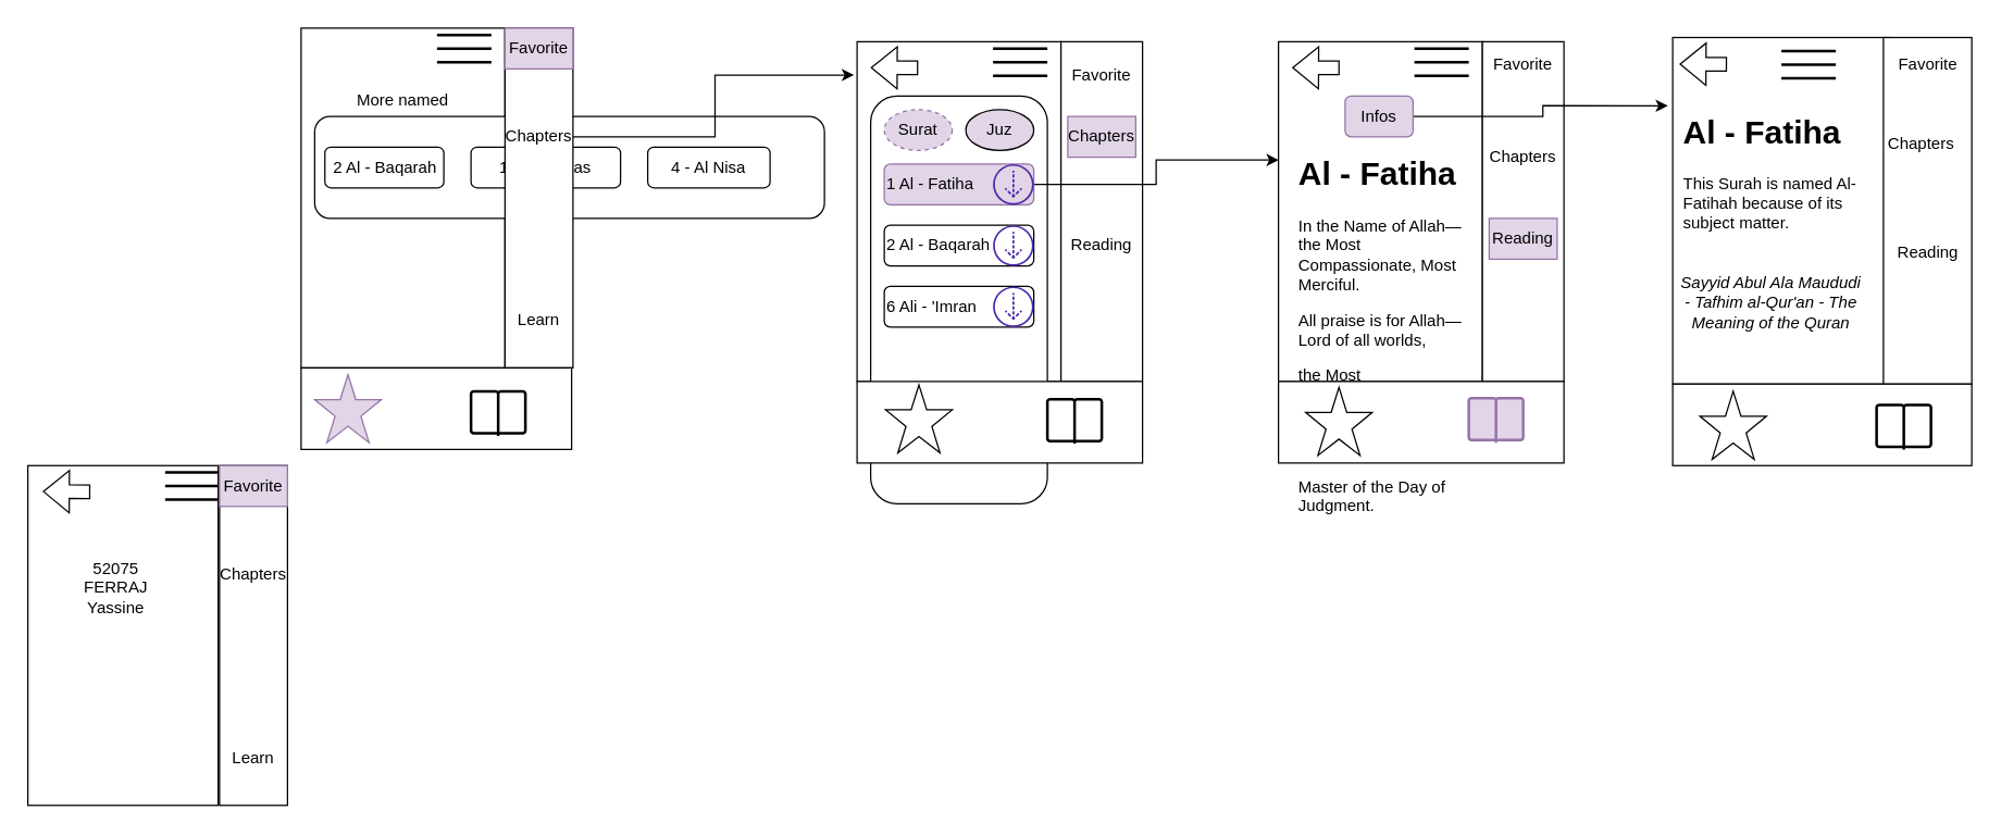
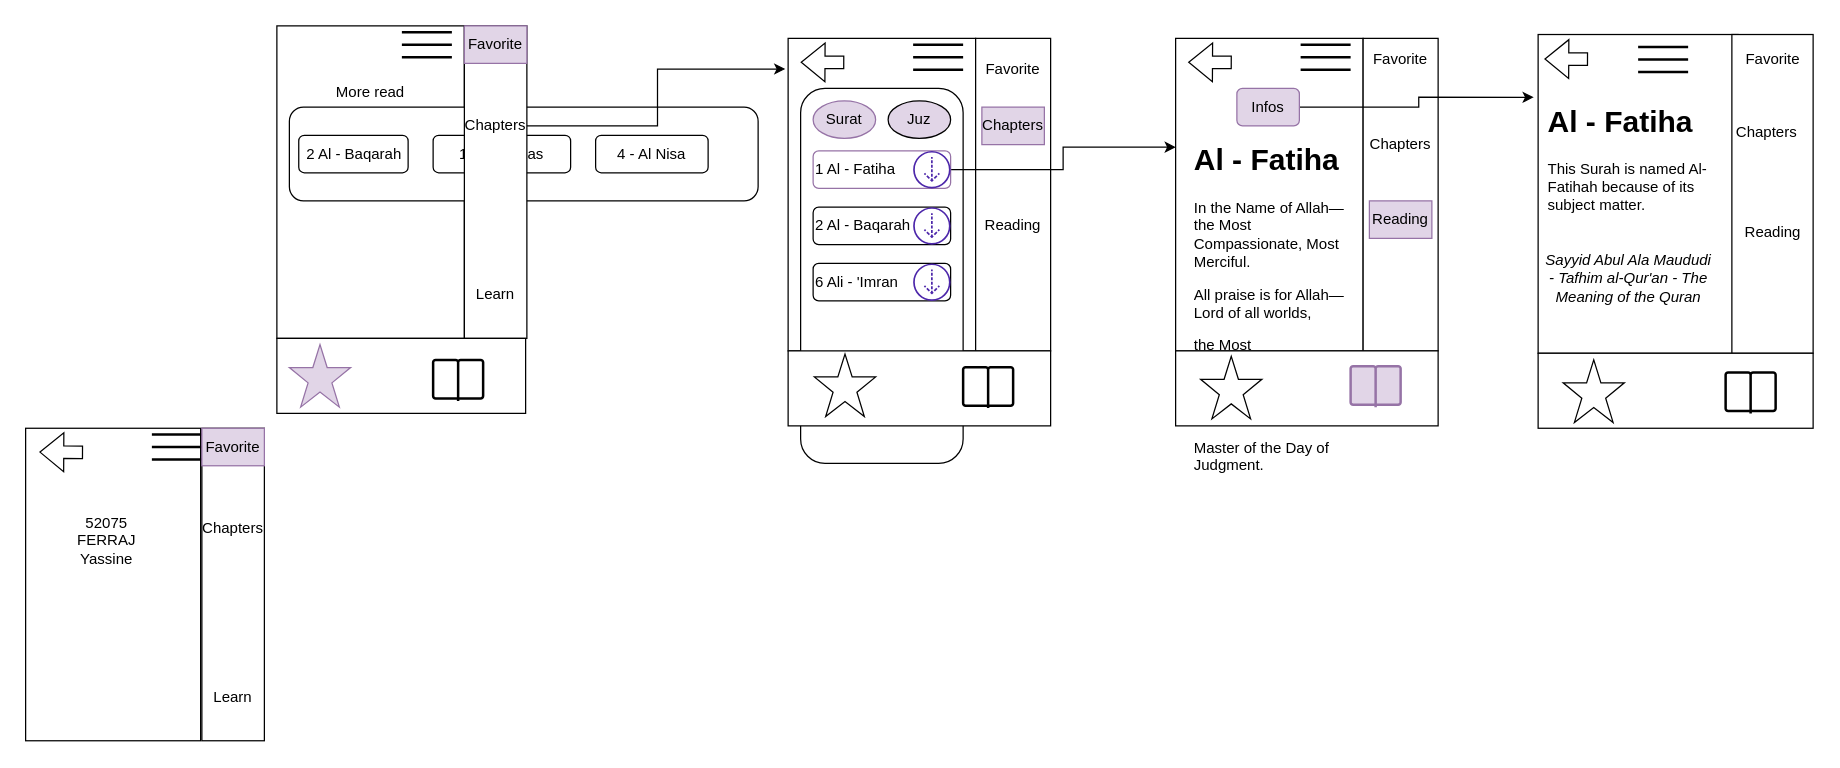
  <mxCell id="0" />
  <mxCell id="1" parent="0" />
  <mxCell id="2" value="" style="rounded=0;whiteSpace=wrap;html=1;" vertex="1" parent="1"><mxGeometry x="20" y="341.91" width="140" height="250" as="geometry" /></mxCell>
  <mxCell id="3" value="52075&lt;br&gt;FERRAJ&lt;br&gt;Yassine" style="text;html=1;strokeColor=none;fillColor=none;align=center;verticalAlign=middle;whiteSpace=wrap;rounded=0;" vertex="1" parent="1"><mxGeometry x="35" y="416.91" width="100" height="30" as="geometry" /></mxCell>
  <mxCell id="4" value="" style="rounded=0;whiteSpace=wrap;html=1;" vertex="1" parent="1"><mxGeometry x="630" y="30" width="150" height="250" as="geometry" /></mxCell>
  <mxCell id="5" value="" style="rounded=0;whiteSpace=wrap;html=1;" vertex="1" parent="1"><mxGeometry x="780" y="30" width="60" height="250" as="geometry" /></mxCell>
  <mxCell id="6" value="" style="line;strokeWidth=2;html=1;" vertex="1" parent="1"><mxGeometry x="730" y="30" width="40" height="10" as="geometry" /></mxCell>
  <mxCell id="7" value="" style="line;strokeWidth=2;html=1;" vertex="1" parent="1"><mxGeometry x="730" y="40" width="40" height="10" as="geometry" /></mxCell>
  <mxCell id="8" value="" style="line;strokeWidth=2;html=1;" vertex="1" parent="1"><mxGeometry x="730" y="50" width="40" height="10" as="geometry" /></mxCell>
  <mxCell id="9" value="Chapters" style="text;html=1;strokeColor=#9673a6;fillColor=#e1d5e7;align=center;verticalAlign=middle;whiteSpace=wrap;rounded=0;" vertex="1" parent="1"><mxGeometry x="785" y="85" width="50" height="30" as="geometry" /></mxCell>
  <mxCell id="10" value="Favorite" style="text;html=1;strokeColor=none;fillColor=none;align=center;verticalAlign=middle;whiteSpace=wrap;rounded=0;" vertex="1" parent="1"><mxGeometry x="785" y="40" width="50" height="30" as="geometry" /></mxCell>
  <mxCell id="11" value="" style="whiteSpace=wrap;html=1;" vertex="1" parent="1"><mxGeometry x="1230" y="26.91" width="160" height="255" as="geometry" /></mxCell>
  <mxCell id="12" value="&lt;h1&gt;Al - Fatiha&lt;/h1&gt;&lt;p&gt;This Surah is named Al-Fatihah because of its subject matter.&lt;br&gt;&lt;/p&gt;&lt;p&gt;&lt;br&gt;&lt;/p&gt;" style="text;html=1;strokeColor=none;fillColor=none;spacing=5;spacingTop=-20;whiteSpace=wrap;overflow=hidden;rounded=0;" vertex="1" parent="1"><mxGeometry x="1232.5" y="77.31" width="147.5" height="115" as="geometry" /></mxCell>
  <mxCell id="13" value="Sayyid Abul Ala Maududi - Tafhim al-Qur'an - The Meaning of the Quran" style="text;html=1;strokeColor=none;fillColor=none;align=center;verticalAlign=middle;whiteSpace=wrap;rounded=0;fontStyle=2" vertex="1" parent="1"><mxGeometry x="1235" y="192.31" width="135" height="60" as="geometry" /></mxCell>
  <mxCell id="14" value="" style="rounded=0;whiteSpace=wrap;html=1;" vertex="1" parent="1"><mxGeometry x="1385" y="26.91" width="65" height="255" as="geometry" /></mxCell>
  <mxCell id="15" value="Chapters" style="text;html=1;strokeColor=none;fillColor=none;align=center;verticalAlign=middle;whiteSpace=wrap;rounded=0;" vertex="1" parent="1"><mxGeometry x="1387.5" y="89.81" width="50" height="30" as="geometry" /></mxCell>
  <mxCell id="16" value="" style="line;strokeWidth=2;html=1;" vertex="1" parent="1"><mxGeometry x="1310" y="31.91" width="40" height="10" as="geometry" /></mxCell>
  <mxCell id="17" value="" style="line;strokeWidth=2;html=1;" vertex="1" parent="1"><mxGeometry x="1310" y="41.91" width="40" height="10" as="geometry" /></mxCell>
  <mxCell id="18" value="" style="line;strokeWidth=2;html=1;" vertex="1" parent="1"><mxGeometry x="1310" y="51.91" width="40" height="10" as="geometry" /></mxCell>
  <mxCell id="19" value="" style="shape=flexArrow;endArrow=classic;html=1;rounded=0;" edge="1" parent="1"><mxGeometry width="50" height="50" relative="1" as="geometry"><mxPoint x="675" y="49.26" as="sourcePoint" /><mxPoint x="640" y="49.09" as="targetPoint" /></mxGeometry></mxCell>
  <mxCell id="20" style="edgeStyle=orthogonalEdgeStyle;rounded=0;orthogonalLoop=1;jettySize=auto;html=1;exitX=0.5;exitY=1;exitDx=0;exitDy=0;" edge="1" parent="1" source="11" target="11"><mxGeometry relative="1" as="geometry" /></mxCell>
  <mxCell id="21" value="" style="shape=flexArrow;endArrow=classic;html=1;rounded=0;" edge="1" parent="1"><mxGeometry width="50" height="50" relative="1" as="geometry"><mxPoint x="1270" y="46.63" as="sourcePoint" /><mxPoint x="1235" y="46.46" as="targetPoint" /></mxGeometry></mxCell>
  <mxCell id="22" style="edgeStyle=orthogonalEdgeStyle;rounded=0;orthogonalLoop=1;jettySize=auto;html=1;exitX=0.5;exitY=1;exitDx=0;exitDy=0;" edge="1" parent="1" source="11" target="11"><mxGeometry relative="1" as="geometry" /></mxCell>
  <mxCell id="23" value="" style="rounded=1;whiteSpace=wrap;html=1;" vertex="1" parent="1"><mxGeometry x="640" y="70" width="130" height="300" as="geometry" /></mxCell>
  <mxCell id="24" value="Juz" style="ellipse;whiteSpace=wrap;html=1;fillColor=#e1d5e7;" vertex="1" parent="1"><mxGeometry x="710" y="80" width="50" height="30" as="geometry" /></mxCell>
- <mxCell id="25" value="Surat" style="ellipse;whiteSpace=wrap;html=1;fillColor=#e1d5e7;strokeColor=#9673a6;dashed=1;" vertex="1" parent="1"><mxGeometry x="650" y="80" width="50" height="30" as="geometry" /></mxCell>
+ <mxCell id="25" value="Surat" style="ellipse;whiteSpace=wrap;html=1;fillColor=#e1d5e7;strokeColor=#9673a6;" vertex="1" parent="1"><mxGeometry x="650" y="80" width="50" height="30" as="geometry" /></mxCell>
  <mxCell id="26" style="edgeStyle=orthogonalEdgeStyle;rounded=0;orthogonalLoop=1;jettySize=auto;html=1;exitX=1;exitY=0.5;exitDx=0;exitDy=0;entryX=0.001;entryY=0.348;entryDx=0;entryDy=0;entryPerimeter=0;" edge="1" parent="1" source="27" target="45"><mxGeometry relative="1" as="geometry"><mxPoint x="947.62" y="135.25" as="targetPoint" /></mxGeometry></mxCell>
- <mxCell id="27" value="1 Al - Fatiha" style="rounded=1;whiteSpace=wrap;html=1;fillColor=#e1d5e7;strokeColor=#9673a6;align=left;" vertex="1" parent="1"><mxGeometry x="650" y="120" width="110" height="30" as="geometry" /></mxCell>
+ <mxCell id="27" value="1 Al - Fatiha" style="rounded=1;whiteSpace=wrap;html=1;fillColor=#ffffff;strokeColor=#9673a6;align=left;" vertex="1" parent="1"><mxGeometry x="650" y="120" width="110" height="30" as="geometry" /></mxCell>
  <mxCell id="28" value="2 Al - Baqarah" style="rounded=1;whiteSpace=wrap;html=1;align=left;" vertex="1" parent="1"><mxGeometry x="650" y="165" width="110" height="30" as="geometry" /></mxCell>
  <mxCell id="29" value="6 Ali - 'Imran" style="rounded=1;whiteSpace=wrap;html=1;align=left;" vertex="1" parent="1"><mxGeometry x="650" y="210" width="110" height="30" as="geometry" /></mxCell>
  <mxCell id="30" value="" style="rounded=0;whiteSpace=wrap;html=1;" vertex="1" parent="1"><mxGeometry x="221" y="20" width="150" height="250" as="geometry" /></mxCell>
  <mxCell id="31" value="" style="line;strokeWidth=2;html=1;" vertex="1" parent="1"><mxGeometry x="321" y="20" width="40" height="10" as="geometry" /></mxCell>
  <mxCell id="32" value="" style="line;strokeWidth=2;html=1;" vertex="1" parent="1"><mxGeometry x="321" y="30" width="40" height="10" as="geometry" /></mxCell>
  <mxCell id="33" value="" style="line;strokeWidth=2;html=1;" vertex="1" parent="1"><mxGeometry x="321" y="40" width="40" height="10" as="geometry" /></mxCell>
- <mxCell id="34" value="More named" style="text;html=1;strokeColor=none;fillColor=none;align=center;verticalAlign=middle;whiteSpace=wrap;rounded=0;" vertex="1" parent="1"><mxGeometry x="246" y="55" width="100" height="35" as="geometry" /></mxCell>
+ <mxCell id="34" value="More read" style="text;html=1;strokeColor=none;fillColor=none;align=center;verticalAlign=middle;whiteSpace=wrap;rounded=0;" vertex="1" parent="1"><mxGeometry x="246" y="55" width="100" height="35" as="geometry" /></mxCell>
  <mxCell id="35" value="" style="rounded=1;whiteSpace=wrap;html=1;" vertex="1" parent="1"><mxGeometry x="231" y="85" width="375" height="75" as="geometry" /></mxCell>
  <mxCell id="36" value="2 Al - Baqarah" style="rounded=1;whiteSpace=wrap;html=1;" vertex="1" parent="1"><mxGeometry x="238.5" y="107.5" width="87.5" height="30" as="geometry" /></mxCell>
  <mxCell id="37" value="144 - An nas" style="rounded=1;whiteSpace=wrap;html=1;" vertex="1" parent="1"><mxGeometry x="346" y="107.5" width="110" height="30" as="geometry" /></mxCell>
  <mxCell id="38" value="4 - Al Nisa" style="rounded=1;whiteSpace=wrap;html=1;" vertex="1" parent="1"><mxGeometry x="476" y="107.5" width="90" height="30" as="geometry" /></mxCell>
  <mxCell id="39" style="edgeStyle=orthogonalEdgeStyle;rounded=0;orthogonalLoop=1;jettySize=auto;html=1;exitX=0.5;exitY=1;exitDx=0;exitDy=0;" edge="1" parent="1" source="35" target="35"><mxGeometry relative="1" as="geometry" /></mxCell>
  <mxCell id="40" value="" style="rounded=0;whiteSpace=wrap;html=1;" vertex="1" parent="1"><mxGeometry x="371" y="20" width="50" height="250" as="geometry" /></mxCell>
  <mxCell id="41" style="edgeStyle=orthogonalEdgeStyle;rounded=0;orthogonalLoop=1;jettySize=auto;html=1;exitX=1;exitY=0.5;exitDx=0;exitDy=0;entryX=-0.015;entryY=0.098;entryDx=0;entryDy=0;entryPerimeter=0;" edge="1" parent="1" source="42" target="4"><mxGeometry relative="1" as="geometry" /></mxCell>
  <mxCell id="42" value="Chapters" style="text;html=1;strokeColor=none;fillColor=none;align=center;verticalAlign=middle;whiteSpace=wrap;rounded=0;" vertex="1" parent="1"><mxGeometry x="371" y="85" width="50" height="30" as="geometry" /></mxCell>
  <mxCell id="43" value="Favorite" style="text;html=1;strokeColor=#9673a6;fillColor=#e1d5e7;align=center;verticalAlign=middle;whiteSpace=wrap;rounded=0;" vertex="1" parent="1"><mxGeometry x="371" y="20" width="50" height="30" as="geometry" /></mxCell>
  <mxCell id="44" value="Learn" style="text;html=1;strokeColor=none;fillColor=none;align=center;verticalAlign=middle;whiteSpace=wrap;rounded=0;" vertex="1" parent="1"><mxGeometry x="371" y="220" width="50" height="30" as="geometry" /></mxCell>
  <mxCell id="45" value="" style="rounded=0;whiteSpace=wrap;html=1;" vertex="1" parent="1"><mxGeometry x="940" y="30" width="150" height="250" as="geometry" /></mxCell>
  <mxCell id="46" value="" style="rounded=0;whiteSpace=wrap;html=1;" vertex="1" parent="1"><mxGeometry x="1090" y="30" width="60" height="250" as="geometry" /></mxCell>
  <mxCell id="47" value="" style="line;strokeWidth=2;html=1;" vertex="1" parent="1"><mxGeometry x="1040" y="30" width="40" height="10" as="geometry" /></mxCell>
  <mxCell id="48" value="" style="line;strokeWidth=2;html=1;" vertex="1" parent="1"><mxGeometry x="1040" y="40" width="40" height="10" as="geometry" /></mxCell>
  <mxCell id="49" value="" style="line;strokeWidth=2;html=1;" vertex="1" parent="1"><mxGeometry x="1040" y="50" width="40" height="10" as="geometry" /></mxCell>
  <mxCell id="50" value="Chapters" style="text;html=1;strokeColor=none;fillColor=none;align=center;verticalAlign=middle;whiteSpace=wrap;rounded=0;" vertex="1" parent="1"><mxGeometry x="1095" y="100" width="50" height="30" as="geometry" /></mxCell>
  <mxCell id="51" value="" style="shape=flexArrow;endArrow=classic;html=1;rounded=0;" edge="1" parent="1"><mxGeometry width="50" height="50" relative="1" as="geometry"><mxPoint x="985" y="49.26" as="sourcePoint" /><mxPoint x="950" y="49.09" as="targetPoint" /></mxGeometry></mxCell>
  <mxCell id="52" value="&lt;h1&gt;Al - Fatiha&lt;/h1&gt;&lt;p&gt;In the Name of Allah—the Most Compassionate, Most Merciful.&amp;nbsp;&lt;br&gt;&lt;/p&gt;&lt;p&gt;All praise is for Allah—Lord of all worlds,&lt;br&gt;&lt;/p&gt;&lt;p&gt;the Most Compassionate, Most Mercifu&lt;/p&gt;&lt;p&gt;&lt;span style=&quot;background-color: initial;&quot;&gt;l&lt;/span&gt;&lt;br&gt;&lt;/p&gt;&lt;p&gt;Master of the Day of Judgment.&lt;br&gt;&lt;/p&gt;" style="text;html=1;strokeColor=none;fillColor=none;spacing=5;spacingTop=-20;whiteSpace=wrap;overflow=hidden;rounded=0;" vertex="1" parent="1"><mxGeometry x="950" y="107.5" width="132.5" height="292.5" as="geometry" /></mxCell>
  <mxCell id="53" value="Reading" style="text;html=1;strokeColor=#9673a6;fillColor=#e1d5e7;align=center;verticalAlign=middle;whiteSpace=wrap;rounded=0;" vertex="1" parent="1"><mxGeometry x="1095" y="160" width="50" height="30" as="geometry" /></mxCell>
  <mxCell id="54" value="Reading" style="text;html=1;strokeColor=none;fillColor=none;align=center;verticalAlign=middle;whiteSpace=wrap;rounded=0;" vertex="1" parent="1"><mxGeometry x="785" y="165" width="50" height="30" as="geometry" /></mxCell>
  <mxCell id="55" value="Reading" style="text;html=1;strokeColor=none;fillColor=none;align=center;verticalAlign=middle;whiteSpace=wrap;rounded=0;" vertex="1" parent="1"><mxGeometry x="1392.5" y="170" width="50" height="30" as="geometry" /></mxCell>
  <mxCell id="56" value="" style="rounded=0;whiteSpace=wrap;html=1;" vertex="1" parent="1"><mxGeometry x="221" y="270" width="199" height="60" as="geometry" /></mxCell>
  <mxCell id="57" value="" style="rounded=0;whiteSpace=wrap;html=1;" vertex="1" parent="1"><mxGeometry x="630" y="280" width="210" height="60" as="geometry" /></mxCell>
  <mxCell id="58" value="" style="html=1;verticalLabelPosition=bottom;align=center;labelBackgroundColor=#ffffff;verticalAlign=top;strokeWidth=2;shadow=0;dashed=0;shape=mxgraph.ios7.icons.book;" vertex="1" parent="1"><mxGeometry x="770" y="293.04" width="40" height="32.75" as="geometry" /></mxCell>
  <mxCell id="59" value="" style="rounded=0;whiteSpace=wrap;html=1;" vertex="1" parent="1"><mxGeometry x="940" y="280" width="210" height="60" as="geometry" /></mxCell>
  <mxCell id="60" value="" style="html=1;verticalLabelPosition=bottom;align=center;labelBackgroundColor=#ffffff;verticalAlign=top;strokeWidth=2;shadow=0;dashed=0;shape=mxgraph.ios7.icons.book;fillColor=#e1d5e7;strokeColor=#9673a6;" vertex="1" parent="1"><mxGeometry x="1080" y="292.25" width="40" height="32.75" as="geometry" /></mxCell>
  <mxCell id="61" value="" style="rounded=0;whiteSpace=wrap;html=1;" vertex="1" parent="1"><mxGeometry x="1230" y="281.91" width="220" height="60" as="geometry" /></mxCell>
  <mxCell id="62" value="" style="html=1;verticalLabelPosition=bottom;align=center;labelBackgroundColor=#ffffff;verticalAlign=top;strokeWidth=2;shadow=0;dashed=0;shape=mxgraph.ios7.icons.book;" vertex="1" parent="1"><mxGeometry x="1380" y="297.25" width="40" height="32.75" as="geometry" /></mxCell>
  <mxCell id="63" value="" style="html=1;verticalLabelPosition=bottom;align=center;labelBackgroundColor=#ffffff;verticalAlign=top;strokeWidth=2;shadow=0;dashed=0;shape=mxgraph.ios7.icons.book;" vertex="1" parent="1"><mxGeometry x="346" y="287.25" width="40" height="32.75" as="geometry" /></mxCell>
  <mxCell id="64" value="" style="sketch=0;outlineConnect=0;fontColor=#232F3E;gradientColor=none;fillColor=#4D27AA;strokeColor=none;dashed=0;verticalLabelPosition=bottom;verticalAlign=top;align=center;html=1;fontSize=12;fontStyle=0;aspect=fixed;pointerEvents=1;shape=mxgraph.aws4.download_distribution;" vertex="1" parent="1"><mxGeometry x="730" y="120" width="30" height="30" as="geometry" /></mxCell>
  <mxCell id="65" value="" style="verticalLabelPosition=bottom;verticalAlign=top;html=1;shape=mxgraph.basic.star;fillColor=#e1d5e7;strokeColor=#9673a6;" vertex="1" parent="1"><mxGeometry x="231" y="275" width="49" height="50" as="geometry" /></mxCell>
  <mxCell id="66" style="edgeStyle=orthogonalEdgeStyle;rounded=0;orthogonalLoop=1;jettySize=auto;html=1;exitX=1;exitY=0.5;exitDx=0;exitDy=0;entryX=-0.022;entryY=0.197;entryDx=0;entryDy=0;entryPerimeter=0;" edge="1" parent="1" source="67" target="11"><mxGeometry relative="1" as="geometry" /></mxCell>
  <mxCell id="67" value="Infos" style="whiteSpace=wrap;html=1;fillColor=#e1d5e7;strokeColor=#9673a6;rounded=1;" vertex="1" parent="1"><mxGeometry x="989" y="70" width="50" height="30" as="geometry" /></mxCell>
  <mxCell id="68" value="" style="verticalLabelPosition=bottom;verticalAlign=top;html=1;shape=mxgraph.basic.star;" vertex="1" parent="1"><mxGeometry x="651" y="282.5" width="49" height="50" as="geometry" /></mxCell>
  <mxCell id="69" value="" style="verticalLabelPosition=bottom;verticalAlign=top;html=1;shape=mxgraph.basic.star;" vertex="1" parent="1"><mxGeometry x="960" y="284.41" width="49" height="50" as="geometry" /></mxCell>
  <mxCell id="70" value="" style="verticalLabelPosition=bottom;verticalAlign=top;html=1;shape=mxgraph.basic.star;" vertex="1" parent="1"><mxGeometry x="1250" y="287.25" width="49" height="50" as="geometry" /></mxCell>
  <mxCell id="71" value="Favorite" style="text;html=1;strokeColor=none;fillColor=none;align=center;verticalAlign=middle;whiteSpace=wrap;rounded=0;" vertex="1" parent="1"><mxGeometry x="1095" y="31.91" width="50" height="30" as="geometry" /></mxCell>
  <mxCell id="72" value="Favorite" style="text;html=1;strokeColor=none;fillColor=none;align=center;verticalAlign=middle;whiteSpace=wrap;rounded=0;" vertex="1" parent="1"><mxGeometry x="1392.5" y="31.91" width="50" height="30" as="geometry" /></mxCell>
  <mxCell id="73" value="" style="sketch=0;outlineConnect=0;fontColor=#232F3E;gradientColor=none;fillColor=#4D27AA;strokeColor=none;dashed=0;verticalLabelPosition=bottom;verticalAlign=top;align=center;html=1;fontSize=12;fontStyle=0;aspect=fixed;pointerEvents=1;shape=mxgraph.aws4.download_distribution;" vertex="1" parent="1"><mxGeometry x="730" y="165" width="30" height="30" as="geometry" /></mxCell>
  <mxCell id="74" value="" style="sketch=0;outlineConnect=0;fontColor=#232F3E;gradientColor=none;fillColor=#4D27AA;strokeColor=none;dashed=0;verticalLabelPosition=bottom;verticalAlign=top;align=center;html=1;fontSize=12;fontStyle=0;aspect=fixed;pointerEvents=1;shape=mxgraph.aws4.download_distribution;" vertex="1" parent="1"><mxGeometry x="730" y="210" width="30" height="30" as="geometry" /></mxCell>
  <mxCell id="75" value="" style="line;strokeWidth=2;html=1;" vertex="1" parent="1"><mxGeometry x="121" y="341.91" width="40" height="10" as="geometry" /></mxCell>
  <mxCell id="76" value="" style="line;strokeWidth=2;html=1;" vertex="1" parent="1"><mxGeometry x="121" y="351.91" width="40" height="10" as="geometry" /></mxCell>
  <mxCell id="77" value="" style="line;strokeWidth=2;html=1;" vertex="1" parent="1"><mxGeometry x="121" y="361.91" width="40" height="10" as="geometry" /></mxCell>
  <mxCell id="78" value="" style="shape=flexArrow;endArrow=classic;html=1;rounded=0;" edge="1" parent="1"><mxGeometry width="50" height="50" relative="1" as="geometry"><mxPoint x="66" y="361.17" as="sourcePoint" /><mxPoint x="31" y="361" as="targetPoint" /></mxGeometry></mxCell>
  <mxCell id="79" style="edgeStyle=orthogonalEdgeStyle;rounded=0;orthogonalLoop=1;jettySize=auto;html=1;exitX=0.5;exitY=1;exitDx=0;exitDy=0;" edge="1" parent="1"><mxGeometry relative="1" as="geometry"><mxPoint x="209" y="481.91" as="sourcePoint" /><mxPoint x="209" y="481.91" as="targetPoint" /></mxGeometry></mxCell>
  <mxCell id="80" value="" style="rounded=0;whiteSpace=wrap;html=1;" vertex="1" parent="1"><mxGeometry x="161" y="341.91" width="50" height="250" as="geometry" /></mxCell>
  <mxCell id="81" value="Chapters" style="text;html=1;strokeColor=none;fillColor=none;align=center;verticalAlign=middle;whiteSpace=wrap;rounded=0;" vertex="1" parent="1"><mxGeometry x="161" y="406.91" width="50" height="30" as="geometry" /></mxCell>
  <mxCell id="82" value="Favorite" style="text;html=1;strokeColor=#9673a6;fillColor=#e1d5e7;align=center;verticalAlign=middle;whiteSpace=wrap;rounded=0;" vertex="1" parent="1"><mxGeometry x="161" y="341.91" width="50" height="30" as="geometry" /></mxCell>
  <mxCell id="83" value="Learn" style="text;html=1;strokeColor=none;fillColor=none;align=center;verticalAlign=middle;whiteSpace=wrap;rounded=0;" vertex="1" parent="1"><mxGeometry x="161" y="541.91" width="50" height="30" as="geometry" /></mxCell>
